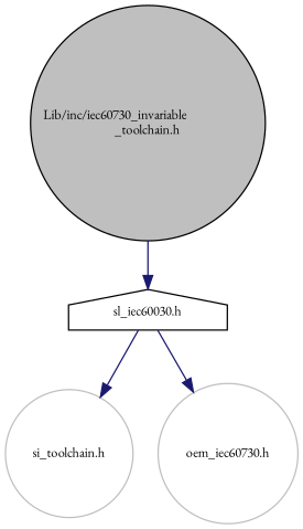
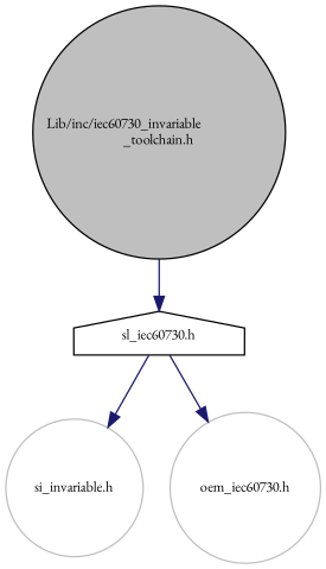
  digraph {
    fontname="EB Garamond"
    node [color=black fillcolor=white fontname="EB Garamond" fontsize=10 shape=circle style=filled]
    edge [color=midnightblue fontname="EB Garamond" fontsize=10 labelfontname=Helvetica labelfontsize=10 style=solid]
    n1 [fillcolor=grey75 fontcolor=black height=0.2 label="Lib/inc/iec60730_invariable\l_toolchain.h" width=0.4]
-   n2 [height=0.2 label="sl_iec60030.h" shape=house width=0.4]
-   n3 [color=grey75 height=0.2 label="si_toolchain.h" width=0.4]
+   n2 [height=0.2 label="sl_iec60730.h" shape=house width=0.4]
+   n3 [color=grey75 height=0.2 label="si_invariable.h" width=0.4]
    n4 [color=grey75 height=0.2 label="oem_iec60730.h" width=0.4]
    n1 -> n2
    n2 -> n3
    n2 -> n4
  }
